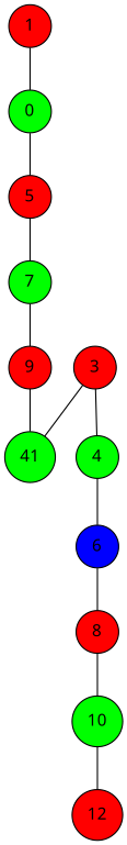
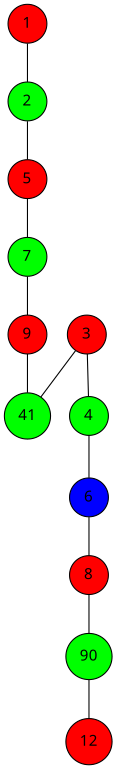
  graph {
    fontname="Noto Sans"
    splines=true
    node [fillcolor=red fontname="Noto Sans" shape=circle style=filled]
    edge [fontname="Noto Sans"]
    n1 [label=1]
-   n2 [fillcolor=green label=0]
+   n2 [fillcolor=green label=2]
    n3 [label=5]
    n4 [fillcolor=green label=7]
    n5 [label=3]
    n6 [fillcolor=green label=4]
    n7 [fillcolor=green label=41]
    n8 [fillcolor=blue label=6]
    n9 [label=8]
    n10 [label=9]
-   n11 [fillcolor=green label=10]
+   n11 [fillcolor=green label=90]
    n12 [label=12]
    n1 -- n2
    n2 -- n3
    n3 -- n4
    n4 -- n10
    n5 -- n6
    n5 -- n7
    n6 -- n8
    n8 -- n9
    n9 -- n11
    n10 -- n7
    n11 -- n12
  }
